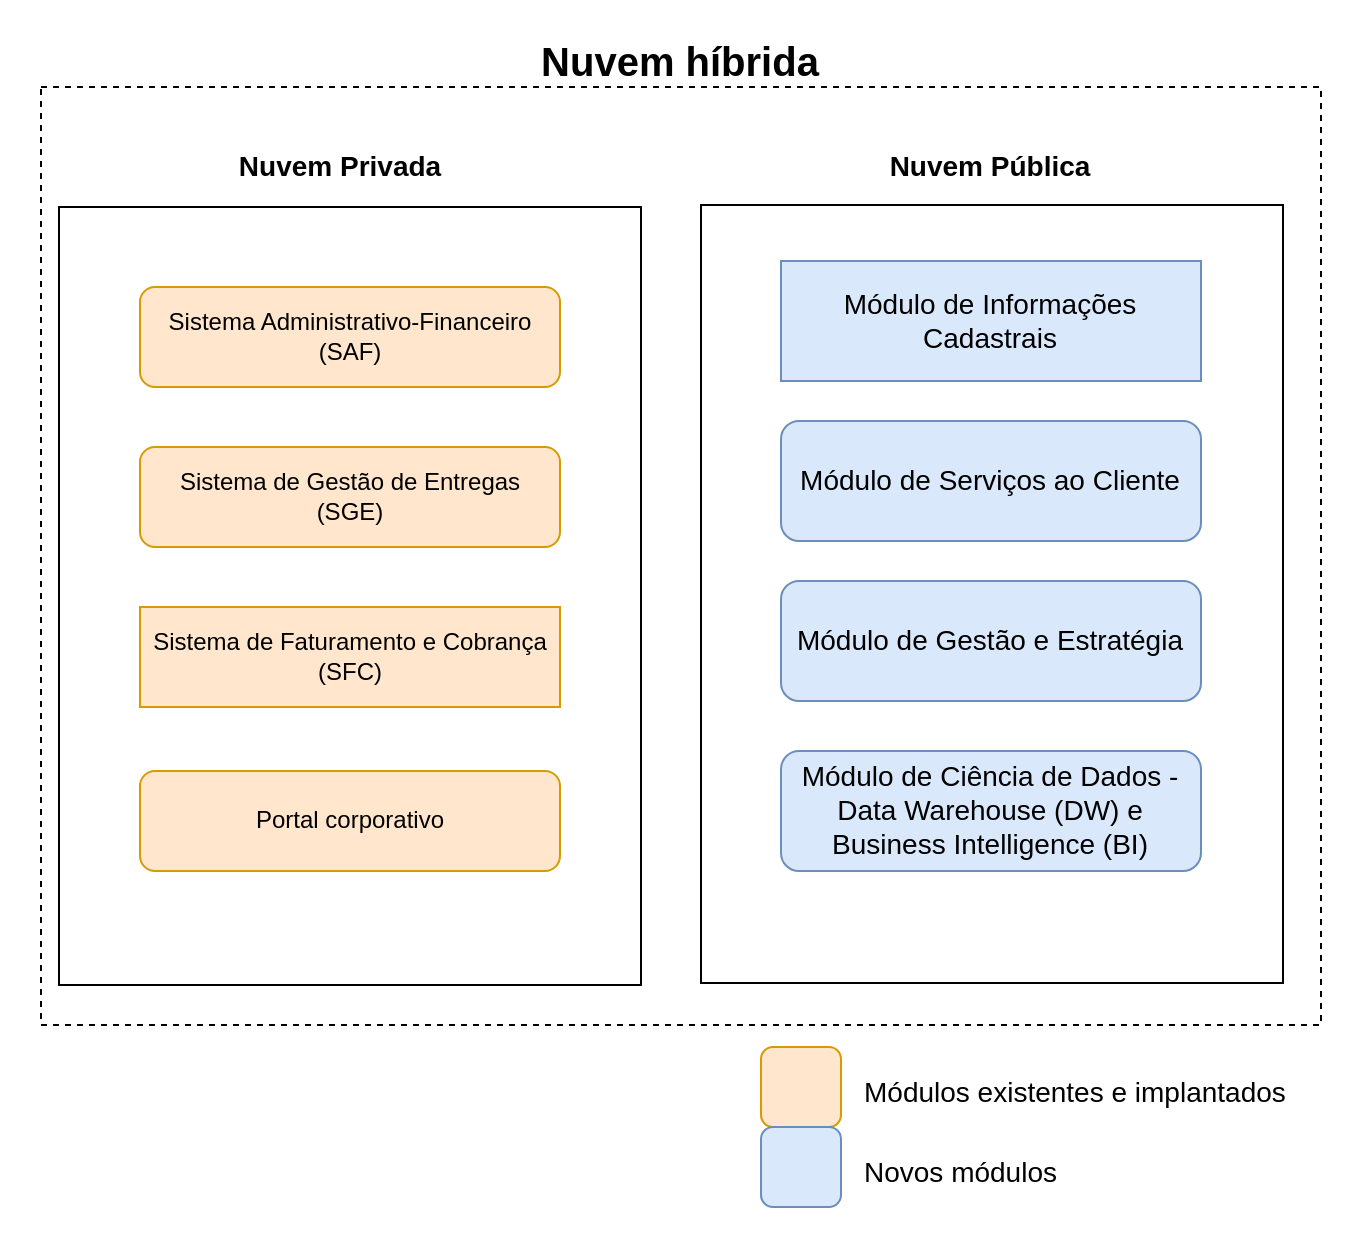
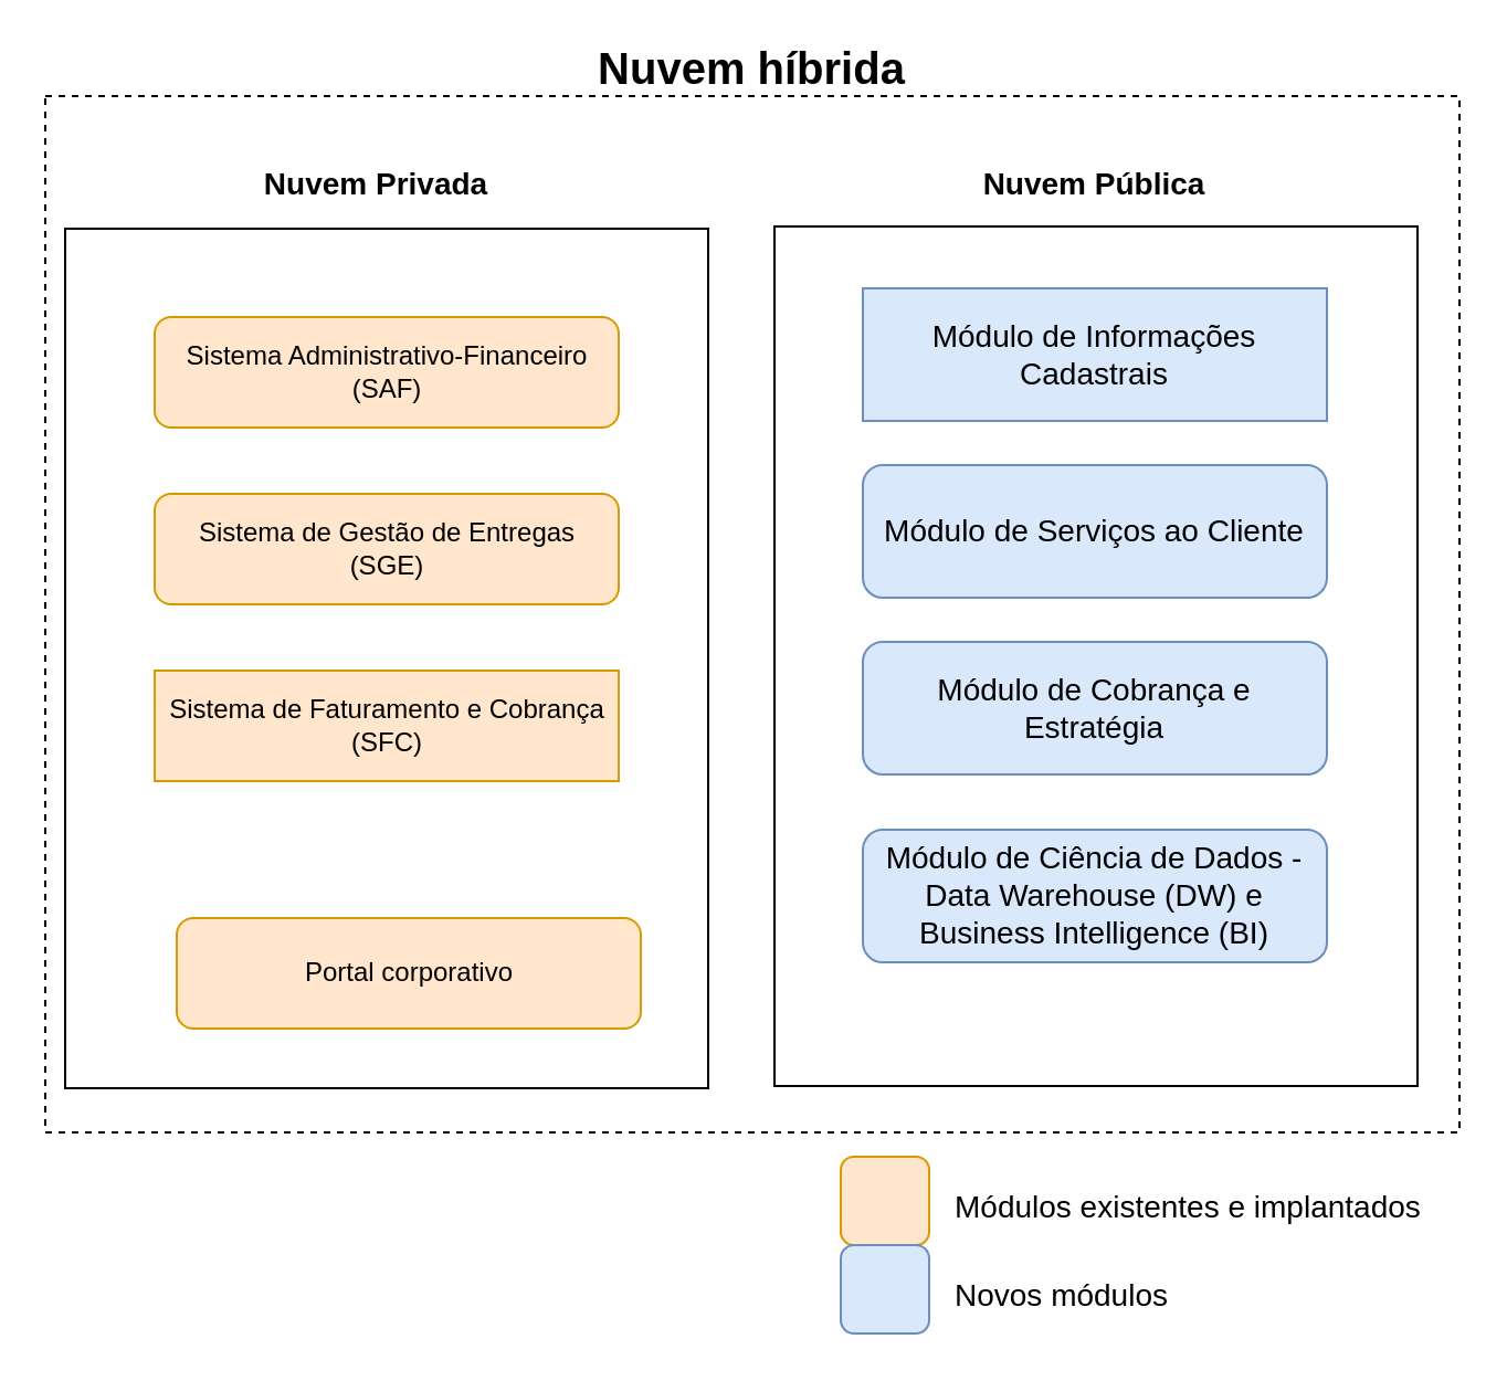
  <mxCell id="0" />
  <mxCell id="1" parent="0" />
  <mxCell id="2" value="" style="rounded=0;whiteSpace=wrap;html=1;fontSize=14;dashed=1;" parent="1" vertex="1"><mxGeometry x="20" y="43" width="640" height="469" as="geometry" /></mxCell>
  <mxCell id="3" value="" style="rounded=0;whiteSpace=wrap;html=1;" parent="1" vertex="1"><mxGeometry x="29" y="103" width="291" height="389" as="geometry" /></mxCell>
  <mxCell id="4" value="Nuvem Privada" style="text;html=1;strokeColor=none;fillColor=none;align=center;verticalAlign=middle;whiteSpace=wrap;rounded=0;fontStyle=1;fontSize=14;" parent="1" vertex="1"><mxGeometry x="20" y="73" width="300" height="20" as="geometry" /></mxCell>
  <mxCell id="5" value="" style="rounded=0;whiteSpace=wrap;html=1;" parent="1" vertex="1"><mxGeometry x="350" y="102" width="291" height="389" as="geometry" /></mxCell>
  <mxCell id="6" value="Nuvem Pública" style="text;html=1;strokeColor=none;fillColor=none;align=center;verticalAlign=middle;whiteSpace=wrap;rounded=0;fontStyle=1;fontSize=14;" parent="1" vertex="1"><mxGeometry x="350" y="73" width="290" height="20" as="geometry" /></mxCell>
  <mxCell id="7" value="Sistema Administrativo-Financeiro&lt;br&gt;(SAF)" style="rounded=1;whiteSpace=wrap;html=1;fillColor=#ffe6cc;strokeColor=#d79b00;" parent="1" vertex="1"><mxGeometry x="69.5" y="143" width="210" height="50" as="geometry" /></mxCell>
  <mxCell id="8" value="Sistema de Gestão de Entregas&lt;br&gt;(SGE)" style="rounded=1;whiteSpace=wrap;html=1;fillColor=#ffe6cc;strokeColor=#d79b00;" parent="1" vertex="1"><mxGeometry x="69.5" y="223" width="210" height="50" as="geometry" /></mxCell>
  <mxCell id="9" value="Sistema de Faturamento e Cobrança &lt;br&gt;(SFC)" style="whiteSpace=wrap;html=1;fillColor=#ffe6cc;strokeColor=#d79b00;rounded=0;" parent="1" vertex="1"><mxGeometry x="69.5" y="303" width="210" height="50" as="geometry" /></mxCell>
- <mxCell id="10" value="Portal corporativo" style="rounded=1;whiteSpace=wrap;html=1;fillColor=#ffe6cc;strokeColor=#d79b00;" parent="1" vertex="1"><mxGeometry x="69.5" y="385" width="210" height="50" as="geometry" /></mxCell>
+ <mxCell id="10" value="Portal corporativo" style="rounded=1;whiteSpace=wrap;html=1;fillColor=#ffe6cc;strokeColor=#d79b00;" parent="1" vertex="1"><mxGeometry x="79.5" y="415" width="210" height="50" as="geometry" /></mxCell>
  <mxCell id="11" value="Módulo de Informações Cadastrais" style="whiteSpace=wrap;html=1;fontSize=14;fillColor=#dae8fc;strokeColor=#6c8ebf;rounded=0;" parent="1" vertex="1"><mxGeometry x="390" y="130" width="210" height="60" as="geometry" /></mxCell>
  <mxCell id="12" value="Módulo de Serviços ao Cliente" style="rounded=1;whiteSpace=wrap;html=1;fontSize=14;fillColor=#dae8fc;strokeColor=#6c8ebf;" parent="1" vertex="1"><mxGeometry x="390" y="210" width="210" height="60" as="geometry" /></mxCell>
- <mxCell id="13" value="Módulo de Gestão e Estratégia" style="rounded=1;whiteSpace=wrap;html=1;fontSize=14;fillColor=#dae8fc;strokeColor=#6c8ebf;" parent="1" vertex="1"><mxGeometry x="390" y="290" width="210" height="60" as="geometry" /></mxCell>
+ <mxCell id="13" value="Módulo de Cobrança e Estratégia" style="rounded=1;whiteSpace=wrap;html=1;fontSize=14;fillColor=#dae8fc;strokeColor=#6c8ebf;" parent="1" vertex="1"><mxGeometry x="390" y="290" width="210" height="60" as="geometry" /></mxCell>
  <mxCell id="14" value="Módulo de Ciência de Dados - Data Warehouse (DW) e Business Intelligence (BI)" style="rounded=1;whiteSpace=wrap;html=1;fontSize=14;fillColor=#dae8fc;strokeColor=#6c8ebf;" parent="1" vertex="1"><mxGeometry x="390" y="375" width="210" height="60" as="geometry" /></mxCell>
  <mxCell id="15" value="Nuvem híbrida" style="text;html=1;strokeColor=none;fillColor=none;align=center;verticalAlign=middle;whiteSpace=wrap;rounded=0;dashed=1;fontSize=20;fontStyle=1" parent="1" vertex="1"><mxGeometry x="20" y="20" width="640" height="20" as="geometry" /></mxCell>
  <mxCell id="16" value="" style="rounded=1;whiteSpace=wrap;html=1;fontSize=20;fillColor=#ffe6cc;strokeColor=#d79b00;" parent="1" vertex="1"><mxGeometry x="380" y="523" width="40" height="40" as="geometry" /></mxCell>
  <mxCell id="17" value="" style="rounded=1;whiteSpace=wrap;html=1;fontSize=20;fillColor=#dae8fc;strokeColor=#6c8ebf;" parent="1" vertex="1"><mxGeometry x="380" y="563" width="40" height="40" as="geometry" /></mxCell>
  <mxCell id="18" value="&lt;font style=&quot;font-size: 14px&quot;&gt;Módulos existentes e implantados&lt;/font&gt;" style="text;html=1;strokeColor=none;fillColor=none;align=left;verticalAlign=middle;whiteSpace=wrap;rounded=0;fontSize=20;" parent="1" vertex="1"><mxGeometry x="430" y="533" width="230" height="20" as="geometry" /></mxCell>
  <mxCell id="19" value="&lt;font style=&quot;font-size: 14px&quot;&gt;Novos módulos&lt;/font&gt;" style="text;html=1;strokeColor=none;fillColor=none;align=left;verticalAlign=middle;whiteSpace=wrap;rounded=0;fontSize=20;" parent="1" vertex="1"><mxGeometry x="430" y="573" width="230" height="20" as="geometry" /></mxCell>
